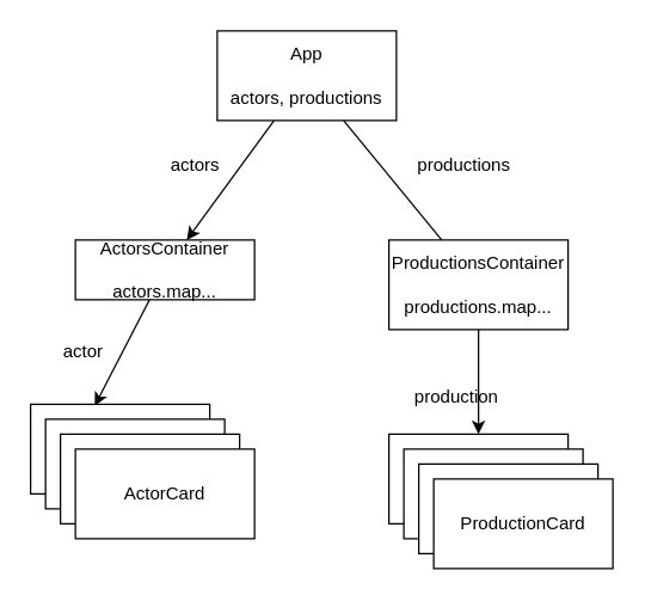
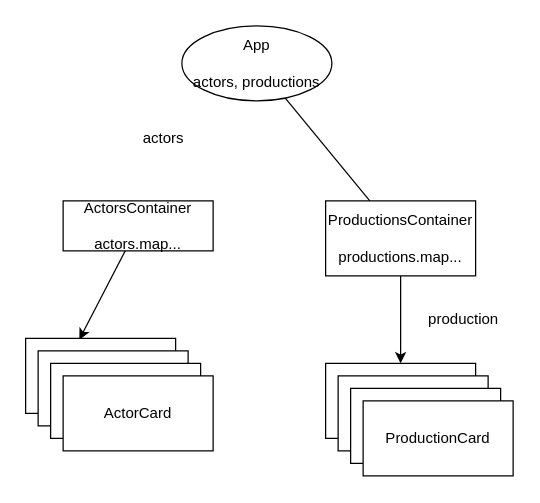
  <mxCell id="0" />
  <mxCell id="1" parent="0" />
- <mxCell id="2" style="edgeStyle=none;html=1;" edge="1" parent="1" source="4" target="6"><mxGeometry relative="1" as="geometry" /></mxCell>
  <mxCell id="3" style="edgeStyle=none;html=1;endArrow=none;" edge="1" parent="1" source="4" target="8"><mxGeometry relative="1" as="geometry" /></mxCell>
- <mxCell id="4" value="App&lt;br&gt;&lt;br&gt;actors, productions" style="whiteSpace=wrap;html=1;" vertex="1" parent="1"><mxGeometry x="145" y="20" width="120" height="60" as="geometry" /></mxCell>
+ <mxCell id="4" value="App&lt;br&gt;&lt;br&gt;actors, productions" style="ellipse;whiteSpace=wrap;html=1;" vertex="1" parent="1"><mxGeometry x="145" y="20" width="120" height="60" as="geometry" /></mxCell>
  <mxCell id="5" style="edgeStyle=none;html=1;entryX=0.358;entryY=0.017;entryDx=0;entryDy=0;entryPerimeter=0;" edge="1" parent="1" source="6" target="11"><mxGeometry relative="1" as="geometry" /></mxCell>
  <mxCell id="6" value="ActorsContainer&lt;br&gt;&lt;br&gt;actors.map..." style="whiteSpace=wrap;html=1;" vertex="1" parent="1"><mxGeometry x="50" y="160" width="120" height="40" as="geometry" /></mxCell>
  <mxCell id="7" value="" style="edgeStyle=none;html=1;" edge="1" parent="1" source="8" target="16"><mxGeometry relative="1" as="geometry" /></mxCell>
  <mxCell id="8" value="ProductionsContainer&lt;br&gt;&lt;br&gt;productions.map..." style="whiteSpace=wrap;html=1;" vertex="1" parent="1"><mxGeometry x="260" y="160" width="120" height="60" as="geometry" /></mxCell>
  <mxCell id="9" value="actors" style="text;html=1;align=center;verticalAlign=middle;resizable=0;points=[];autosize=1;strokeColor=none;fillColor=none;" vertex="1" parent="1"><mxGeometry x="100" y="95" width="60" height="30" as="geometry" /></mxCell>
- <mxCell id="10" value="productions" style="text;html=1;align=center;verticalAlign=middle;resizable=0;points=[];autosize=1;strokeColor=none;fillColor=none;" vertex="1" parent="1"><mxGeometry x="265" y="95" width="90" height="30" as="geometry" /></mxCell>
  <mxCell id="11" value="ActorCard" style="whiteSpace=wrap;html=1;" vertex="1" parent="1"><mxGeometry x="20" y="270" width="120" height="60" as="geometry" /></mxCell>
- <mxCell id="12" value="actor" style="text;html=1;align=center;verticalAlign=middle;resizable=0;points=[];autosize=1;strokeColor=none;fillColor=none;" vertex="1" parent="1"><mxGeometry x="30" y="220" width="50" height="30" as="geometry" /></mxCell>
  <mxCell id="13" value="ActorCard" style="whiteSpace=wrap;html=1;" vertex="1" parent="1"><mxGeometry x="30" y="280" width="120" height="60" as="geometry" /></mxCell>
  <mxCell id="14" value="ActorCard" style="whiteSpace=wrap;html=1;" vertex="1" parent="1"><mxGeometry x="40" y="290" width="120" height="60" as="geometry" /></mxCell>
  <mxCell id="15" value="ActorCard" style="whiteSpace=wrap;html=1;" vertex="1" parent="1"><mxGeometry x="50" y="300" width="120" height="60" as="geometry" /></mxCell>
  <mxCell id="16" value="ProductionCard" style="whiteSpace=wrap;html=1;" vertex="1" parent="1"><mxGeometry x="260" y="290" width="120" height="60" as="geometry" /></mxCell>
- <mxCell id="17" value="production" style="text;html=1;align=center;verticalAlign=middle;resizable=0;points=[];autosize=1;strokeColor=none;fillColor=none;" vertex="1" parent="1"><mxGeometry x="265" y="250" width="80" height="30" as="geometry" /></mxCell>
+ <mxCell id="17" value="production" style="text;html=1;align=center;verticalAlign=middle;resizable=0;points=[];autosize=1;strokeColor=none;fillColor=none;" vertex="1" parent="1"><mxGeometry x="330" y="240" width="80" height="30" as="geometry" /></mxCell>
  <mxCell id="18" value="ProductionCard" style="whiteSpace=wrap;html=1;" vertex="1" parent="1"><mxGeometry x="270" y="300" width="120" height="60" as="geometry" /></mxCell>
  <mxCell id="19" value="ProductionCard" style="whiteSpace=wrap;html=1;" vertex="1" parent="1"><mxGeometry x="280" y="310" width="120" height="60" as="geometry" /></mxCell>
  <mxCell id="20" value="ProductionCard" style="whiteSpace=wrap;html=1;" vertex="1" parent="1"><mxGeometry x="290" y="320" width="120" height="60" as="geometry" /></mxCell>
